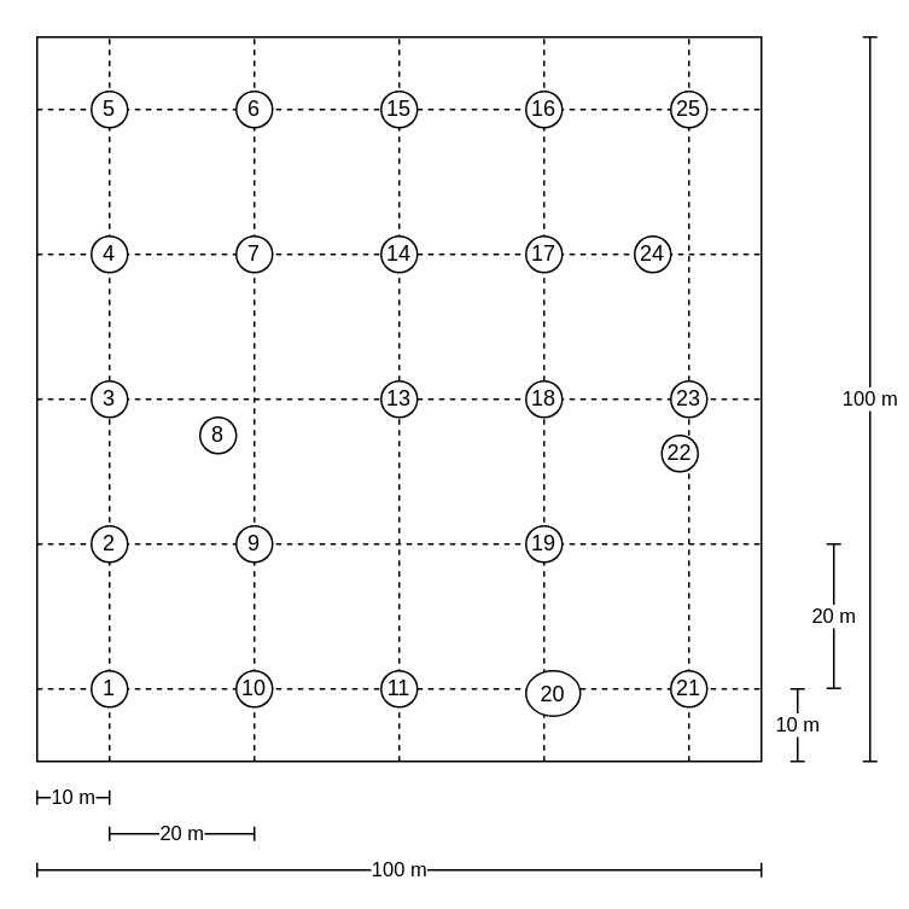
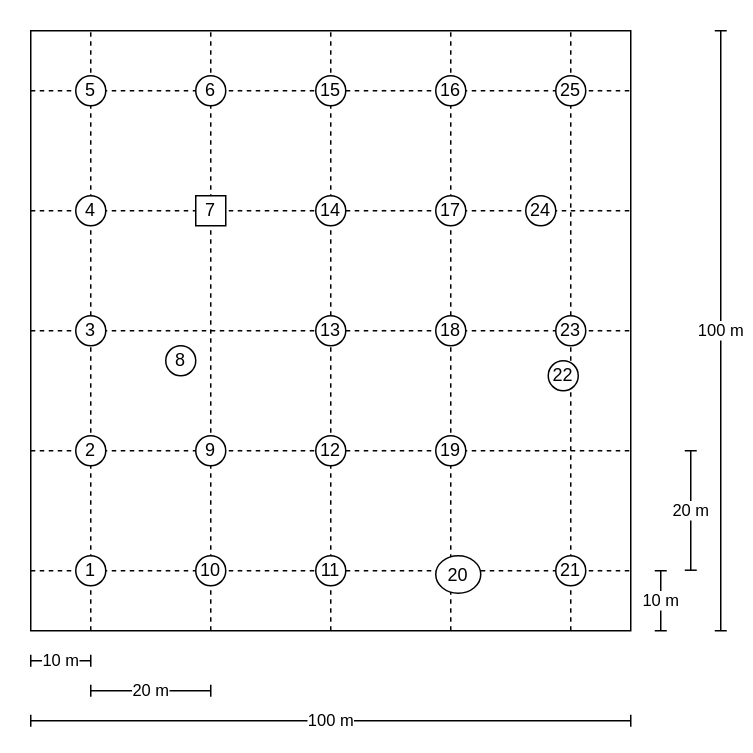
  <mxCell id="0" />
  <mxCell id="1" parent="0" />
  <mxCell id="2" value="" style="whiteSpace=wrap;html=1;aspect=fixed;" vertex="1" parent="1"><mxGeometry x="20" y="20" width="400" height="400" as="geometry" /></mxCell>
  <mxCell id="3" value="" style="endArrow=none;dashed=1;html=1;rounded=0;" edge="1" parent="1"><mxGeometry width="50" height="50" relative="1" as="geometry"><mxPoint x="60" y="420" as="sourcePoint" /><mxPoint x="60" y="20" as="targetPoint" /></mxGeometry></mxCell>
  <mxCell id="4" value="" style="endArrow=none;dashed=1;html=1;rounded=0;" edge="1" parent="1"><mxGeometry width="50" height="50" relative="1" as="geometry"><mxPoint x="140" y="420" as="sourcePoint" /><mxPoint x="140" y="20" as="targetPoint" /></mxGeometry></mxCell>
  <mxCell id="5" value="" style="endArrow=none;dashed=1;html=1;rounded=0;" edge="1" parent="1"><mxGeometry width="50" height="50" relative="1" as="geometry"><mxPoint x="220" y="420" as="sourcePoint" /><mxPoint x="220" y="20" as="targetPoint" /></mxGeometry></mxCell>
  <mxCell id="6" value="" style="endArrow=none;dashed=1;html=1;rounded=0;" edge="1" parent="1"><mxGeometry width="50" height="50" relative="1" as="geometry"><mxPoint x="300" y="420" as="sourcePoint" /><mxPoint x="300" y="20" as="targetPoint" /></mxGeometry></mxCell>
  <mxCell id="7" value="" style="endArrow=none;dashed=1;html=1;rounded=0;" edge="1" parent="1"><mxGeometry width="50" height="50" relative="1" as="geometry"><mxPoint x="20" y="300" as="sourcePoint" /><mxPoint x="420" y="300" as="targetPoint" /></mxGeometry></mxCell>
  <mxCell id="8" value="" style="endArrow=none;dashed=1;html=1;rounded=0;" edge="1" parent="1"><mxGeometry width="50" height="50" relative="1" as="geometry"><mxPoint x="20" y="220" as="sourcePoint" /><mxPoint x="420" y="220" as="targetPoint" /></mxGeometry></mxCell>
  <mxCell id="9" value="" style="endArrow=none;dashed=1;html=1;rounded=0;" edge="1" parent="1"><mxGeometry width="50" height="50" relative="1" as="geometry"><mxPoint x="20" y="140" as="sourcePoint" /><mxPoint x="420" y="140" as="targetPoint" /></mxGeometry></mxCell>
  <mxCell id="10" value="" style="endArrow=none;dashed=1;html=1;rounded=0;" edge="1" parent="1"><mxGeometry width="50" height="50" relative="1" as="geometry"><mxPoint x="20" y="60" as="sourcePoint" /><mxPoint x="420" y="60" as="targetPoint" /></mxGeometry></mxCell>
  <mxCell id="11" value="" style="endArrow=none;dashed=1;html=1;rounded=0;" edge="1" parent="1"><mxGeometry width="50" height="50" relative="1" as="geometry"><mxPoint x="20" y="380" as="sourcePoint" /><mxPoint x="420" y="380" as="targetPoint" /></mxGeometry></mxCell>
  <mxCell id="12" value="" style="endArrow=none;dashed=1;html=1;rounded=0;" edge="1" parent="1"><mxGeometry width="50" height="50" relative="1" as="geometry"><mxPoint x="380" y="420" as="sourcePoint" /><mxPoint x="380" y="20" as="targetPoint" /></mxGeometry></mxCell>
  <mxCell id="13" value="1" style="ellipse;whiteSpace=wrap;html=1;aspect=fixed;" vertex="1" parent="1"><mxGeometry x="50" y="370" width="20" height="20" as="geometry" /></mxCell>
  <mxCell id="14" value="2" style="ellipse;whiteSpace=wrap;html=1;aspect=fixed;" vertex="1" parent="1"><mxGeometry x="50" y="290" width="20" height="20" as="geometry" /></mxCell>
  <mxCell id="15" value="3" style="ellipse;whiteSpace=wrap;html=1;aspect=fixed;" vertex="1" parent="1"><mxGeometry x="50" y="210" width="20" height="20" as="geometry" /></mxCell>
  <mxCell id="16" value="4" style="ellipse;whiteSpace=wrap;html=1;aspect=fixed;" vertex="1" parent="1"><mxGeometry x="50" y="130" width="20" height="20" as="geometry" /></mxCell>
  <mxCell id="17" value="5" style="ellipse;whiteSpace=wrap;html=1;aspect=fixed;" vertex="1" parent="1"><mxGeometry x="50" y="50" width="20" height="20" as="geometry" /></mxCell>
  <mxCell id="18" value="10" style="ellipse;whiteSpace=wrap;html=1;aspect=fixed;" vertex="1" parent="1"><mxGeometry x="130" y="370" width="20" height="20" as="geometry" /></mxCell>
  <mxCell id="19" value="9" style="ellipse;whiteSpace=wrap;html=1;aspect=fixed;" vertex="1" parent="1"><mxGeometry x="130" y="290" width="20" height="20" as="geometry" /></mxCell>
  <mxCell id="20" value="8" style="ellipse;whiteSpace=wrap;html=1;aspect=fixed;" vertex="1" parent="1"><mxGeometry x="110" y="230" width="20" height="20" as="geometry" /></mxCell>
- <mxCell id="21" value="7" style="ellipse;whiteSpace=wrap;html=1;aspect=fixed;" vertex="1" parent="1"><mxGeometry x="130" y="130" width="20" height="20" as="geometry" /></mxCell>
+ <mxCell id="21" value="7" style="whiteSpace=wrap;html=1;aspect=fixed;rounded=0;" vertex="1" parent="1"><mxGeometry x="130" y="130" width="20" height="20" as="geometry" /></mxCell>
  <mxCell id="22" value="6" style="ellipse;whiteSpace=wrap;html=1;aspect=fixed;" vertex="1" parent="1"><mxGeometry x="130" y="50" width="20" height="20" as="geometry" /></mxCell>
  <mxCell id="23" value="11" style="ellipse;whiteSpace=wrap;html=1;aspect=fixed;" vertex="1" parent="1"><mxGeometry x="210" y="370" width="20" height="20" as="geometry" /></mxCell>
+ <mxCell id="24" value="12" style="ellipse;whiteSpace=wrap;html=1;aspect=fixed;" vertex="1" parent="1"><mxGeometry x="210" y="290" width="20" height="20" as="geometry" /></mxCell>
  <mxCell id="25" value="13" style="ellipse;whiteSpace=wrap;html=1;aspect=fixed;" vertex="1" parent="1"><mxGeometry x="210" y="210" width="20" height="20" as="geometry" /></mxCell>
  <mxCell id="26" value="14" style="ellipse;whiteSpace=wrap;html=1;aspect=fixed;" vertex="1" parent="1"><mxGeometry x="210" y="130" width="20" height="20" as="geometry" /></mxCell>
  <mxCell id="27" value="15" style="ellipse;whiteSpace=wrap;html=1;aspect=fixed;" vertex="1" parent="1"><mxGeometry x="210" y="50" width="20" height="20" as="geometry" /></mxCell>
  <mxCell id="28" value="20" style="ellipse;whiteSpace=wrap;html=1;aspect=fixed;" vertex="1" parent="1"><mxGeometry x="290" y="370" width="30" height="25" as="geometry" /></mxCell>
  <mxCell id="29" value="19" style="ellipse;whiteSpace=wrap;html=1;aspect=fixed;" vertex="1" parent="1"><mxGeometry x="290" y="290" width="20" height="20" as="geometry" /></mxCell>
  <mxCell id="30" value="18" style="ellipse;whiteSpace=wrap;html=1;aspect=fixed;" vertex="1" parent="1"><mxGeometry x="290" y="210" width="20" height="20" as="geometry" /></mxCell>
  <mxCell id="31" value="17" style="ellipse;whiteSpace=wrap;html=1;aspect=fixed;" vertex="1" parent="1"><mxGeometry x="290" y="130" width="20" height="20" as="geometry" /></mxCell>
  <mxCell id="32" value="16" style="ellipse;whiteSpace=wrap;html=1;aspect=fixed;" vertex="1" parent="1"><mxGeometry x="290" y="50" width="20" height="20" as="geometry" /></mxCell>
  <mxCell id="33" value="21" style="ellipse;whiteSpace=wrap;html=1;aspect=fixed;" vertex="1" parent="1"><mxGeometry x="370" y="370" width="20" height="20" as="geometry" /></mxCell>
  <mxCell id="34" value="22" style="ellipse;whiteSpace=wrap;html=1;aspect=fixed;" vertex="1" parent="1"><mxGeometry x="365" y="240" width="20" height="20" as="geometry" /></mxCell>
  <mxCell id="35" value="23" style="ellipse;whiteSpace=wrap;html=1;aspect=fixed;" vertex="1" parent="1"><mxGeometry x="370" y="210" width="20" height="20" as="geometry" /></mxCell>
  <mxCell id="36" value="24" style="ellipse;whiteSpace=wrap;html=1;aspect=fixed;" vertex="1" parent="1"><mxGeometry x="350" y="130" width="20" height="20" as="geometry" /></mxCell>
  <mxCell id="37" value="25" style="ellipse;whiteSpace=wrap;html=1;aspect=fixed;" vertex="1" parent="1"><mxGeometry x="370" y="50" width="20" height="20" as="geometry" /></mxCell>
  <mxCell id="38" value="100 m" style="endArrow=baseDash;startArrow=baseDash;html=1;rounded=0;startFill=0;endFill=0;" edge="1" parent="1"><mxGeometry width="50" height="50" relative="1" as="geometry"><mxPoint x="20" y="480" as="sourcePoint" /><mxPoint x="420" y="480" as="targetPoint" /></mxGeometry></mxCell>
  <mxCell id="39" value="100 m" style="endArrow=baseDash;startArrow=baseDash;html=1;rounded=0;startFill=0;endFill=0;" edge="1" parent="1"><mxGeometry width="50" height="50" relative="1" as="geometry"><mxPoint x="480" y="420" as="sourcePoint" /><mxPoint x="480" y="20" as="targetPoint" /><mxPoint as="offset" /></mxGeometry></mxCell>
  <mxCell id="40" value="10 m" style="endArrow=baseDash;startArrow=baseDash;html=1;rounded=0;startFill=0;endFill=0;" edge="1" parent="1"><mxGeometry width="50" height="50" relative="1" as="geometry"><mxPoint x="20" y="440" as="sourcePoint" /><mxPoint x="60" y="440" as="targetPoint" /></mxGeometry></mxCell>
  <mxCell id="41" value="20 m" style="endArrow=baseDash;startArrow=baseDash;html=1;rounded=0;startFill=0;endFill=0;" edge="1" parent="1"><mxGeometry width="50" height="50" relative="1" as="geometry"><mxPoint x="60" y="460" as="sourcePoint" /><mxPoint x="140" y="460" as="targetPoint" /></mxGeometry></mxCell>
  <mxCell id="42" value="10 m" style="endArrow=baseDash;startArrow=baseDash;html=1;rounded=0;startFill=0;endFill=0;" edge="1" parent="1"><mxGeometry width="50" height="50" relative="1" as="geometry"><mxPoint x="440" y="420" as="sourcePoint" /><mxPoint x="440" y="380" as="targetPoint" /><mxPoint as="offset" /></mxGeometry></mxCell>
  <mxCell id="43" value="20 m" style="endArrow=baseDash;startArrow=baseDash;html=1;rounded=0;startFill=0;endFill=0;" edge="1" parent="1"><mxGeometry x="-0.005" width="50" height="50" relative="1" as="geometry"><mxPoint x="460" y="379.63" as="sourcePoint" /><mxPoint x="460" y="300" as="targetPoint" /><mxPoint as="offset" /></mxGeometry></mxCell>
